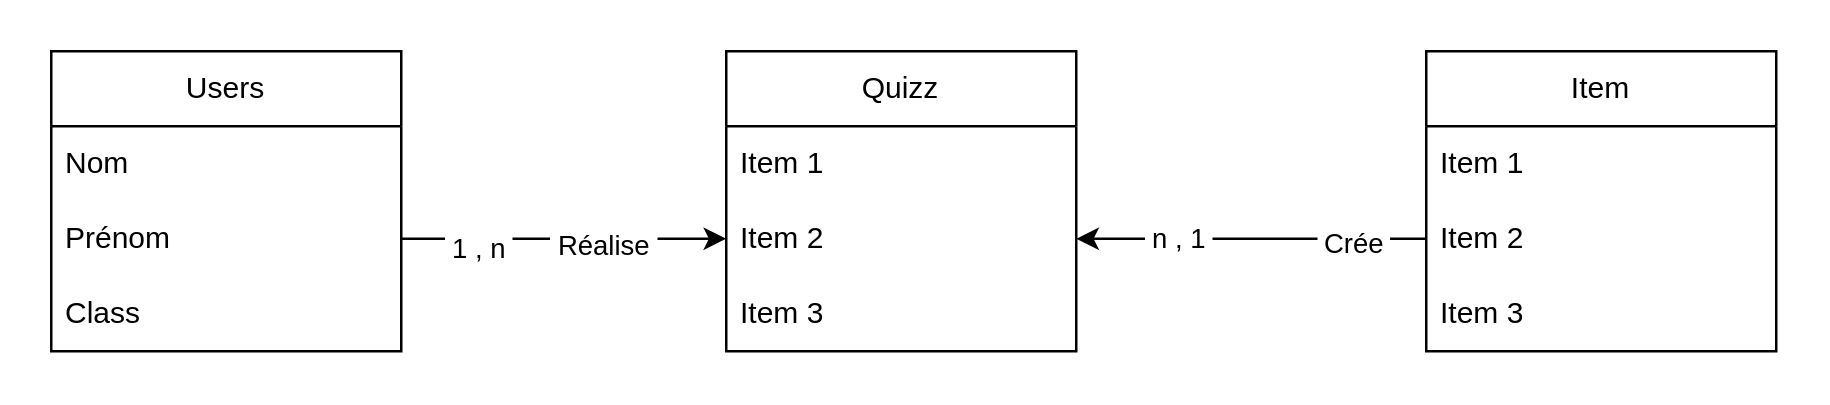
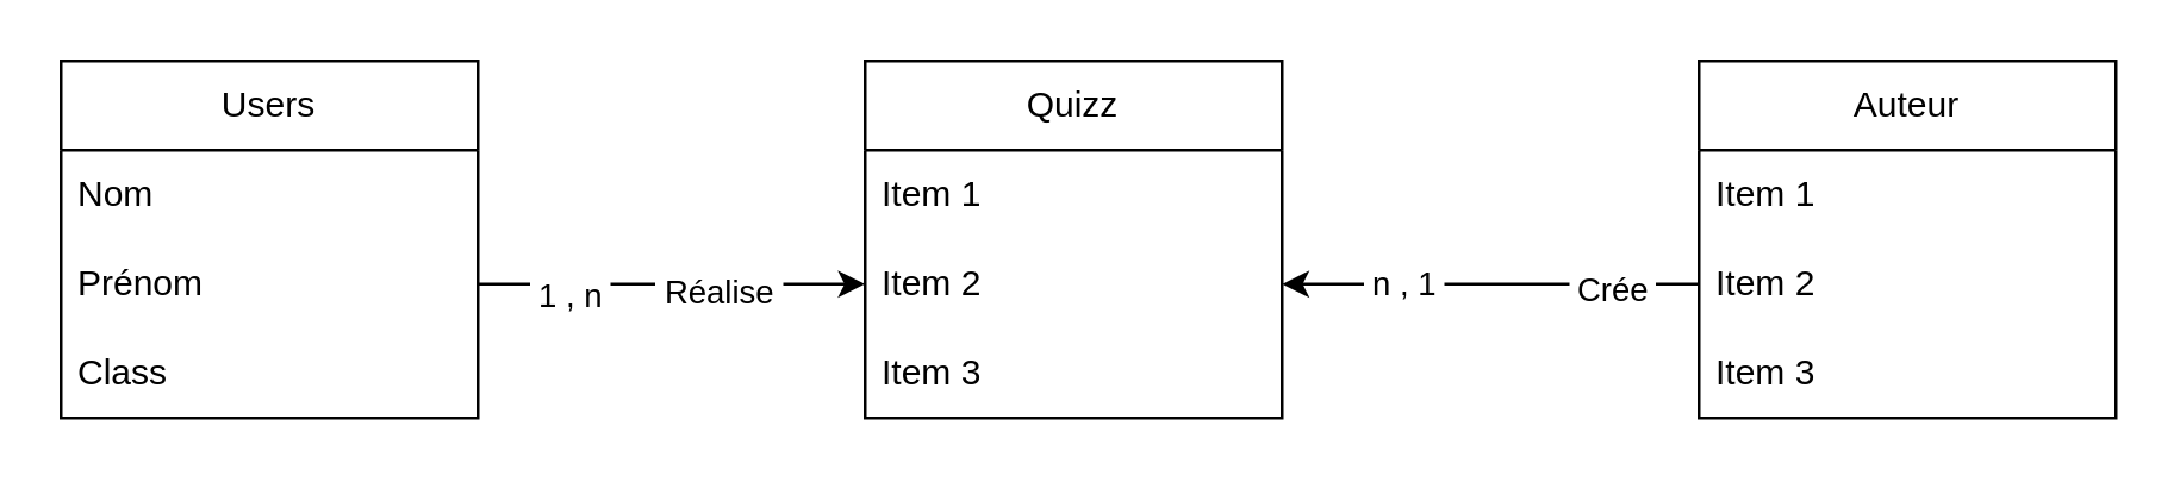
  <mxCell id="0" />
  <mxCell id="1" parent="0" />
  <mxCell id="2" value="Users" style="swimlane;fontStyle=0;childLayout=stackLayout;horizontal=1;startSize=30;horizontalStack=0;resizeParent=1;resizeParentMax=0;resizeLast=0;collapsible=1;marginBottom=0;whiteSpace=wrap;html=1;" vertex="1" parent="1"><mxGeometry x="20" y="20" width="140" height="120" as="geometry" /></mxCell>
  <mxCell id="3" value="Nom" style="text;strokeColor=none;fillColor=none;align=left;verticalAlign=middle;spacingLeft=4;spacingRight=4;overflow=hidden;points=[[0,0.5],[1,0.5]];portConstraint=eastwest;rotatable=0;whiteSpace=wrap;html=1;" vertex="1" parent="2"><mxGeometry y="30" width="140" height="30" as="geometry" /></mxCell>
  <mxCell id="4" value="Prénom" style="text;strokeColor=none;fillColor=none;align=left;verticalAlign=middle;spacingLeft=4;spacingRight=4;overflow=hidden;points=[[0,0.5],[1,0.5]];portConstraint=eastwest;rotatable=0;whiteSpace=wrap;html=1;" vertex="1" parent="2"><mxGeometry y="60" width="140" height="30" as="geometry" /></mxCell>
  <mxCell id="5" value="Class" style="text;strokeColor=none;fillColor=none;align=left;verticalAlign=middle;spacingLeft=4;spacingRight=4;overflow=hidden;points=[[0,0.5],[1,0.5]];portConstraint=eastwest;rotatable=0;whiteSpace=wrap;html=1;" vertex="1" parent="2"><mxGeometry y="90" width="140" height="30" as="geometry" /></mxCell>
  <mxCell id="6" value="Quizz" style="swimlane;fontStyle=0;childLayout=stackLayout;horizontal=1;startSize=30;horizontalStack=0;resizeParent=1;resizeParentMax=0;resizeLast=0;collapsible=1;marginBottom=0;whiteSpace=wrap;html=1;" vertex="1" parent="1"><mxGeometry x="290" y="20" width="140" height="120" as="geometry" /></mxCell>
  <mxCell id="7" value="Item 1" style="text;strokeColor=none;fillColor=none;align=left;verticalAlign=middle;spacingLeft=4;spacingRight=4;overflow=hidden;points=[[0,0.5],[1,0.5]];portConstraint=eastwest;rotatable=0;whiteSpace=wrap;html=1;" vertex="1" parent="6"><mxGeometry y="30" width="140" height="30" as="geometry" /></mxCell>
  <mxCell id="8" value="Item 2" style="text;strokeColor=none;fillColor=none;align=left;verticalAlign=middle;spacingLeft=4;spacingRight=4;overflow=hidden;points=[[0,0.5],[1,0.5]];portConstraint=eastwest;rotatable=0;whiteSpace=wrap;html=1;" vertex="1" parent="6"><mxGeometry y="60" width="140" height="30" as="geometry" /></mxCell>
  <mxCell id="9" value="Item 3" style="text;strokeColor=none;fillColor=none;align=left;verticalAlign=middle;spacingLeft=4;spacingRight=4;overflow=hidden;points=[[0,0.5],[1,0.5]];portConstraint=eastwest;rotatable=0;whiteSpace=wrap;html=1;" vertex="1" parent="6"><mxGeometry y="90" width="140" height="30" as="geometry" /></mxCell>
  <mxCell id="10" style="edgeStyle=orthogonalEdgeStyle;rounded=0;orthogonalLoop=1;jettySize=auto;html=1;exitX=1;exitY=0.5;exitDx=0;exitDy=0;entryX=0;entryY=0.5;entryDx=0;entryDy=0;" edge="1" parent="1" source="4" target="8"><mxGeometry relative="1" as="geometry" /></mxCell>
  <mxCell id="11" value="&amp;nbsp;Réalise&amp;nbsp;" style="edgeLabel;html=1;align=center;verticalAlign=middle;resizable=0;points=[];" vertex="1" connectable="0" parent="10"><mxGeometry y="-2" relative="1" as="geometry"><mxPoint x="15" as="offset" /></mxGeometry></mxCell>
  <mxCell id="12" value="&amp;nbsp;1 , n&amp;nbsp;" style="edgeLabel;html=1;align=center;verticalAlign=middle;resizable=0;points=[];" vertex="1" connectable="0" parent="10"><mxGeometry x="-0.708" y="-3" relative="1" as="geometry"><mxPoint x="11" as="offset" /></mxGeometry></mxCell>
- <mxCell id="13" value="Item" style="swimlane;fontStyle=0;childLayout=stackLayout;horizontal=1;startSize=30;horizontalStack=0;resizeParent=1;resizeParentMax=0;resizeLast=0;collapsible=1;marginBottom=0;whiteSpace=wrap;html=1;" vertex="1" parent="1"><mxGeometry x="570" y="20" width="140" height="120" as="geometry" /></mxCell>
+ <mxCell id="13" value="Auteur" style="swimlane;fontStyle=0;childLayout=stackLayout;horizontal=1;startSize=30;horizontalStack=0;resizeParent=1;resizeParentMax=0;resizeLast=0;collapsible=1;marginBottom=0;whiteSpace=wrap;html=1;" vertex="1" parent="1"><mxGeometry x="570" y="20" width="140" height="120" as="geometry" /></mxCell>
  <mxCell id="14" value="Item 1" style="text;strokeColor=none;fillColor=none;align=left;verticalAlign=middle;spacingLeft=4;spacingRight=4;overflow=hidden;points=[[0,0.5],[1,0.5]];portConstraint=eastwest;rotatable=0;whiteSpace=wrap;html=1;" vertex="1" parent="13"><mxGeometry y="30" width="140" height="30" as="geometry" /></mxCell>
  <mxCell id="15" value="Item 2" style="text;strokeColor=none;fillColor=none;align=left;verticalAlign=middle;spacingLeft=4;spacingRight=4;overflow=hidden;points=[[0,0.5],[1,0.5]];portConstraint=eastwest;rotatable=0;whiteSpace=wrap;html=1;" vertex="1" parent="13"><mxGeometry y="60" width="140" height="30" as="geometry" /></mxCell>
  <mxCell id="16" value="Item 3" style="text;strokeColor=none;fillColor=none;align=left;verticalAlign=middle;spacingLeft=4;spacingRight=4;overflow=hidden;points=[[0,0.5],[1,0.5]];portConstraint=eastwest;rotatable=0;whiteSpace=wrap;html=1;" vertex="1" parent="13"><mxGeometry y="90" width="140" height="30" as="geometry" /></mxCell>
  <mxCell id="17" style="edgeStyle=orthogonalEdgeStyle;rounded=0;orthogonalLoop=1;jettySize=auto;html=1;exitX=0;exitY=0.5;exitDx=0;exitDy=0;" edge="1" parent="1" source="15" target="8"><mxGeometry relative="1" as="geometry" /></mxCell>
  <mxCell id="18" value="&amp;nbsp;Crée&amp;nbsp;" style="edgeLabel;html=1;align=center;verticalAlign=middle;resizable=0;points=[];" vertex="1" connectable="0" parent="17"><mxGeometry x="0.517" y="1" relative="1" as="geometry"><mxPoint x="76" as="offset" /></mxGeometry></mxCell>
  <mxCell id="19" value="&amp;nbsp;n , 1&amp;nbsp;" style="edgeLabel;html=1;align=center;verticalAlign=middle;resizable=0;points=[];" vertex="1" connectable="0" parent="17"><mxGeometry x="-0.488" y="-1" relative="1" as="geometry"><mxPoint x="-64" as="offset" /></mxGeometry></mxCell>
